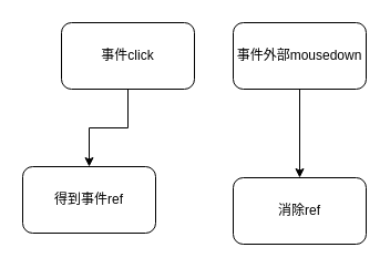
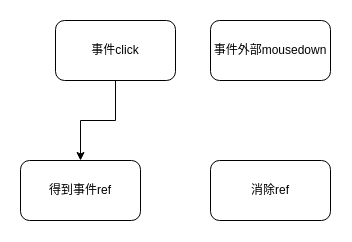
  <mxCell id="0" />
  <mxCell id="1" parent="0" />
  <mxCell id="2" value="" style="edgeStyle=orthogonalEdgeStyle;rounded=0;orthogonalLoop=1;jettySize=auto;html=1;" edge="1" parent="1" source="3" target="4"><mxGeometry relative="1" as="geometry" /></mxCell>
  <mxCell id="3" value="事件click" style="rounded=1;whiteSpace=wrap;html=1;" vertex="1" parent="1"><mxGeometry x="55" y="20" width="120" height="60" as="geometry" /></mxCell>
- <mxCell id="4" value="得到事件ref" style="whiteSpace=wrap;html=1;rounded=1;" vertex="1" parent="1"><mxGeometry x="20" y="150" width="120" height="60" as="geometry" /></mxCell>
- <mxCell id="5" value="" style="edgeStyle=orthogonalEdgeStyle;rounded=0;orthogonalLoop=1;jettySize=auto;html=1;" edge="1" parent="1" source="6" target="7"><mxGeometry relative="1" as="geometry" /></mxCell>
+ <mxCell id="4" value="得到事件ref" style="whiteSpace=wrap;html=1;rounded=1;" vertex="1" parent="1"><mxGeometry x="20" y="160" width="120" height="60" as="geometry" /></mxCell>
  <mxCell id="6" value="事件外部mousedown" style="rounded=1;whiteSpace=wrap;html=1;" vertex="1" parent="1"><mxGeometry x="210" y="20" width="120" height="60" as="geometry" /></mxCell>
  <mxCell id="7" value="消除ref" style="whiteSpace=wrap;html=1;rounded=1;" vertex="1" parent="1"><mxGeometry x="210" y="160" width="120" height="60" as="geometry" /></mxCell>
